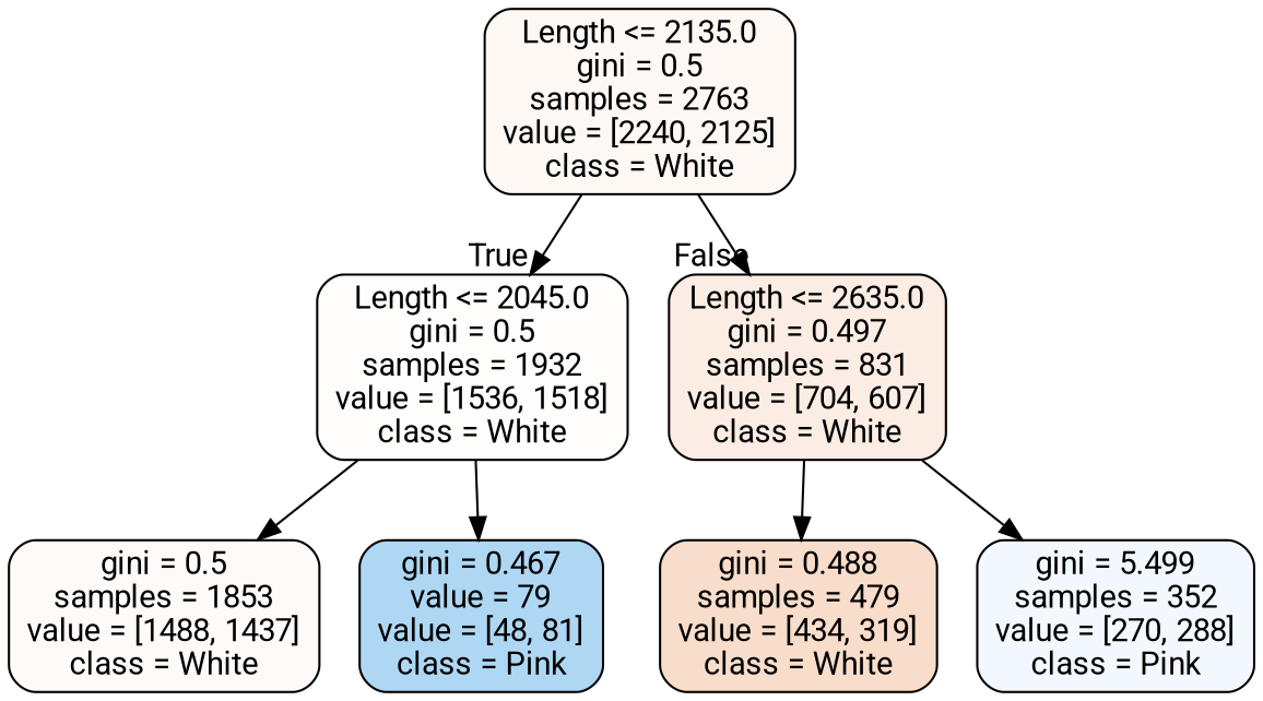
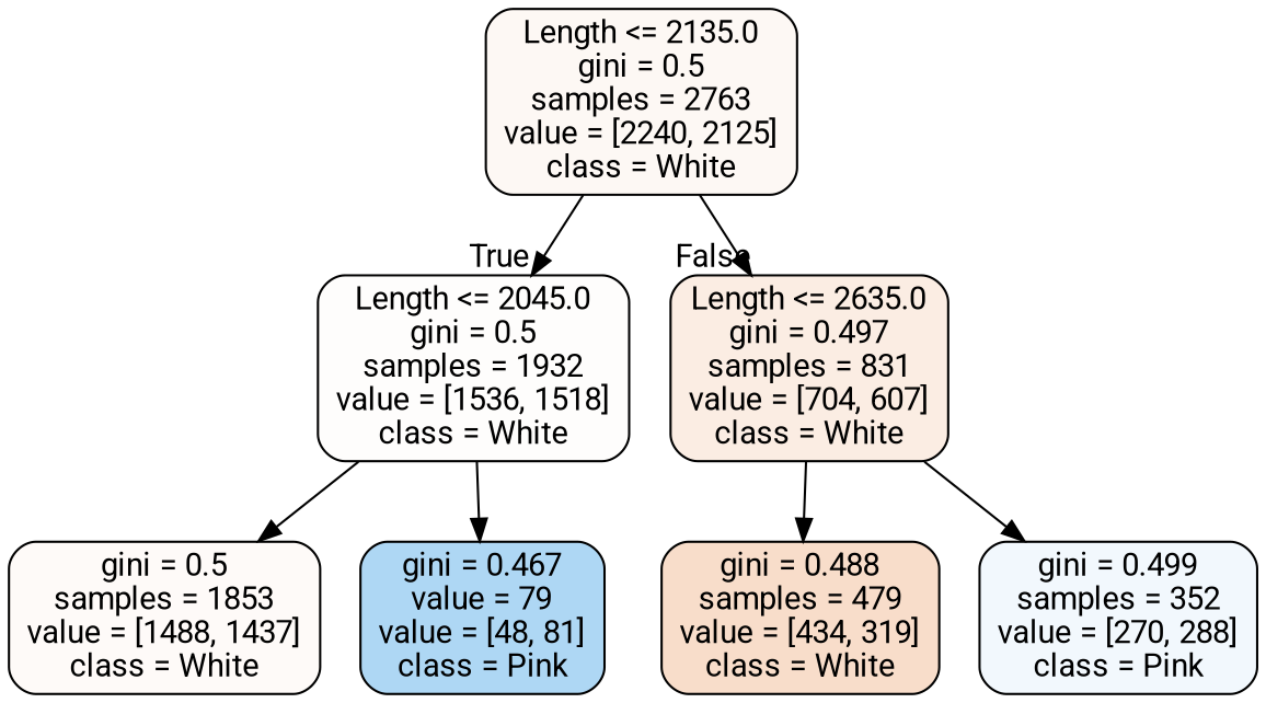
  digraph {
    fontname=Roboto
    node [color=black fontname=Roboto shape=box style="filled, rounded"]
    edge [fontname=Roboto]
    n1 [fillcolor="#e581390d" label="Length <= 2135.0\ngini = 0.5\nsamples = 2763\nvalue = [2240, 2125]\nclass = White"]
    n2 [fillcolor="#e5813903" label="Length <= 2045.0\ngini = 0.5\nsamples = 1932\nvalue = [1536, 1518]\nclass = White"]
    n3 [fillcolor="#e5813923" label="Length <= 2635.0\ngini = 0.497\nsamples = 831\nvalue = [704, 607]\nclass = White"]
    n4 [fillcolor="#e5813909" label="gini = 0.5\nsamples = 1853\nvalue = [1488, 1437]\nclass = White"]
    n5 [fillcolor="#399de568" label="gini = 0.467\nvalue = 79\nvalue = [48, 81]\nclass = Pink"]
    n6 [fillcolor="#e5813944" label="gini = 0.488\nsamples = 479\nvalue = [434, 319]\nclass = White"]
-   n7 [fillcolor="#399de510" label="gini = 5.499\nsamples = 352\nvalue = [270, 288]\nclass = Pink"]
+   n7 [fillcolor="#399de510" label="gini = 0.499\nsamples = 352\nvalue = [270, 288]\nclass = Pink"]
    n1 -> n2 [headlabel=True labelangle=45 labeldistance=2.5]
    n1 -> n3 [headlabel=False labelangle=-45 labeldistance=2.5]
    n2 -> n4
    n2 -> n5
    n3 -> n6
    n3 -> n7
  }
